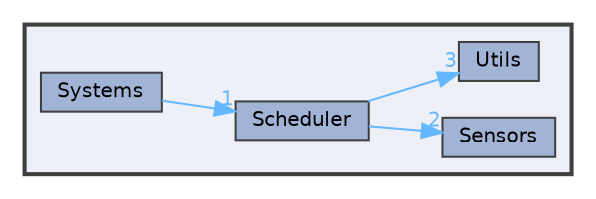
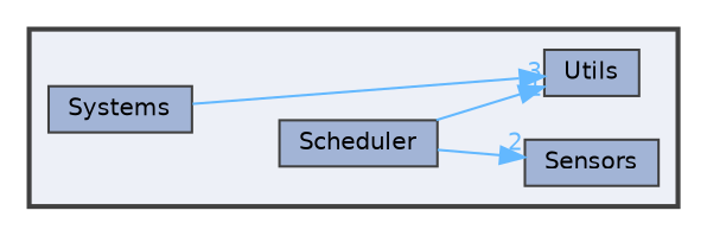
  digraph {
    compound=true
    rankdir=LR
    node [color=grey25 fillcolor="#a2b4d6" fontname=Helvetica fontsize=10 shape=box style=filled]
    edge [color=steelblue1 fontcolor=steelblue1 fontname=Helvetica fontsize=10 labeldistance=1.5 labelfontname=Helvetica labelfontsize=10]
    n1 [height=0.2 label=Scheduler width=0.4]
    n2 [height=0.2 label=Sensors width=0.4]
    n3 [height=0.2 label=Systems width=0.4]
    n4 [height=0.2 label=Utils width=0.4]
    subgraph cluster_1 {
      bgcolor="#edf0f7"
      fontname=Helvetica
      fontsize=10
      pencolor=grey25
      style="filled,bold"
      n1
      n2
      n3
      n4
    }
    n1 -> n2 [headlabel=2]
    n1 -> n4 [headlabel=3]
-   n3 -> n1 [headlabel=1]
+   n3 -> n4 [headlabel=1]
  }
